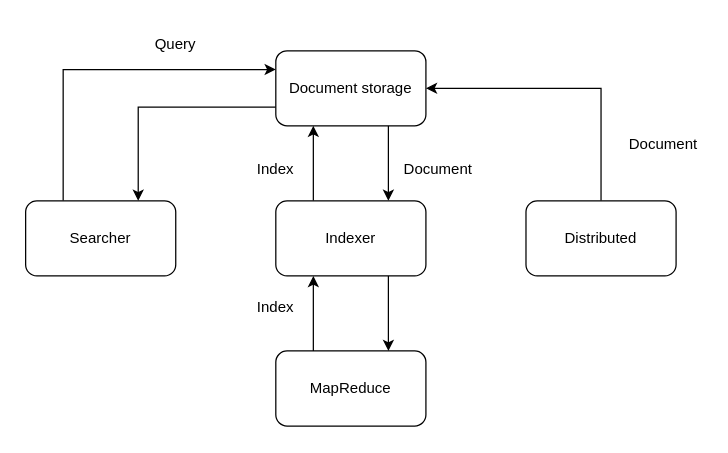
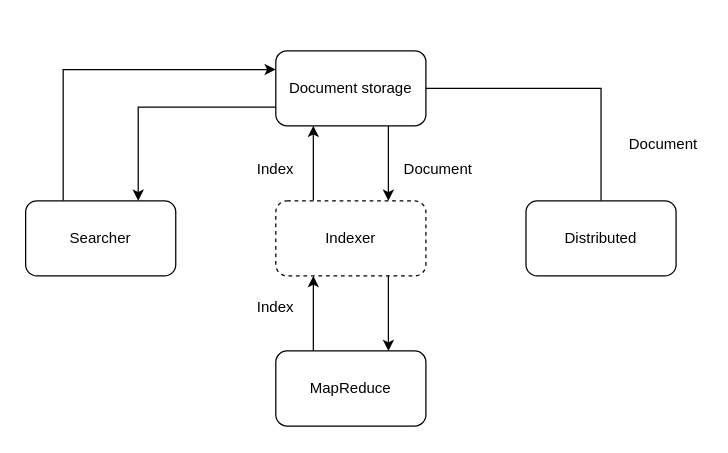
  <mxCell id="0" />
  <mxCell id="1" parent="0" />
  <mxCell id="2" style="edgeStyle=orthogonalEdgeStyle;rounded=0;orthogonalLoop=1;jettySize=auto;html=1;exitX=0.25;exitY=0;exitDx=0;exitDy=0;entryX=0;entryY=0.25;entryDx=0;entryDy=0;" edge="1" parent="1" source="3" target="6"><mxGeometry relative="1" as="geometry" /></mxCell>
  <mxCell id="3" value="Searcher" style="rounded=1;whiteSpace=wrap;html=1;" vertex="1" parent="1"><mxGeometry x="20" y="160" width="120" height="60" as="geometry" /></mxCell>
  <mxCell id="4" style="edgeStyle=orthogonalEdgeStyle;rounded=0;orthogonalLoop=1;jettySize=auto;html=1;exitX=0.75;exitY=1;exitDx=0;exitDy=0;entryX=0.75;entryY=0;entryDx=0;entryDy=0;" edge="1" parent="1" source="6" target="9"><mxGeometry relative="1" as="geometry" /></mxCell>
  <mxCell id="5" style="edgeStyle=orthogonalEdgeStyle;rounded=0;orthogonalLoop=1;jettySize=auto;html=1;exitX=0;exitY=0.75;exitDx=0;exitDy=0;entryX=0.75;entryY=0;entryDx=0;entryDy=0;" edge="1" parent="1" source="6" target="3"><mxGeometry relative="1" as="geometry" /></mxCell>
  <mxCell id="6" value="Document storage" style="rounded=1;whiteSpace=wrap;html=1;" vertex="1" parent="1"><mxGeometry x="220" y="40" width="120" height="60" as="geometry" /></mxCell>
  <mxCell id="7" style="edgeStyle=orthogonalEdgeStyle;rounded=0;orthogonalLoop=1;jettySize=auto;html=1;exitX=0.25;exitY=0;exitDx=0;exitDy=0;entryX=0.25;entryY=1;entryDx=0;entryDy=0;" edge="1" parent="1" source="9" target="6"><mxGeometry relative="1" as="geometry" /></mxCell>
  <mxCell id="8" style="edgeStyle=orthogonalEdgeStyle;rounded=0;orthogonalLoop=1;jettySize=auto;html=1;exitX=0.75;exitY=1;exitDx=0;exitDy=0;entryX=0.75;entryY=0;entryDx=0;entryDy=0;" edge="1" parent="1" source="9" target="13"><mxGeometry relative="1" as="geometry" /></mxCell>
- <mxCell id="9" value="Indexer" style="rounded=1;whiteSpace=wrap;html=1;" vertex="1" parent="1"><mxGeometry x="220" y="160" width="120" height="60" as="geometry" /></mxCell>
- <mxCell id="10" style="edgeStyle=orthogonalEdgeStyle;rounded=0;orthogonalLoop=1;jettySize=auto;html=1;exitX=0.5;exitY=0;exitDx=0;exitDy=0;entryX=1;entryY=0.5;entryDx=0;entryDy=0;" edge="1" parent="1" source="11" target="6"><mxGeometry relative="1" as="geometry" /></mxCell>
+ <mxCell id="9" value="Indexer" style="rounded=1;whiteSpace=wrap;html=1;dashed=1;" vertex="1" parent="1"><mxGeometry x="220" y="160" width="120" height="60" as="geometry" /></mxCell>
+ <mxCell id="10" style="edgeStyle=orthogonalEdgeStyle;rounded=0;orthogonalLoop=1;jettySize=auto;html=1;exitX=0.5;exitY=0;exitDx=0;exitDy=0;entryX=1;entryY=0.5;entryDx=0;entryDy=0;endArrow=none;" edge="1" parent="1" source="11" target="6"><mxGeometry relative="1" as="geometry" /></mxCell>
  <mxCell id="11" value="Distributed" style="rounded=1;whiteSpace=wrap;html=1;" vertex="1" parent="1"><mxGeometry x="420" y="160" width="120" height="60" as="geometry" /></mxCell>
  <mxCell id="12" style="edgeStyle=orthogonalEdgeStyle;rounded=0;orthogonalLoop=1;jettySize=auto;html=1;exitX=0.25;exitY=0;exitDx=0;exitDy=0;entryX=0.25;entryY=1;entryDx=0;entryDy=0;" edge="1" parent="1" source="13" target="9"><mxGeometry relative="1" as="geometry" /></mxCell>
  <mxCell id="13" value="MapReduce" style="rounded=1;whiteSpace=wrap;html=1;" vertex="1" parent="1"><mxGeometry x="220" y="280" width="120" height="60" as="geometry" /></mxCell>
- <mxCell id="14" value="Query" style="text;html=1;strokeColor=none;fillColor=none;align=center;verticalAlign=middle;whiteSpace=wrap;rounded=0;" vertex="1" parent="1"><mxGeometry x="110" y="20" width="60" height="30" as="geometry" /></mxCell>
  <mxCell id="15" value="Index" style="text;html=1;strokeColor=none;fillColor=none;align=center;verticalAlign=middle;whiteSpace=wrap;rounded=0;" vertex="1" parent="1"><mxGeometry x="190" y="120" width="60" height="30" as="geometry" /></mxCell>
  <mxCell id="16" value="Document" style="text;html=1;strokeColor=none;fillColor=none;align=center;verticalAlign=middle;whiteSpace=wrap;rounded=0;" vertex="1" parent="1"><mxGeometry x="320" y="120" width="60" height="30" as="geometry" /></mxCell>
  <mxCell id="17" value="Index" style="text;html=1;strokeColor=none;fillColor=none;align=center;verticalAlign=middle;whiteSpace=wrap;rounded=0;" vertex="1" parent="1"><mxGeometry x="190" y="230" width="60" height="30" as="geometry" /></mxCell>
  <mxCell id="18" value="Document" style="text;html=1;strokeColor=none;fillColor=none;align=center;verticalAlign=middle;whiteSpace=wrap;rounded=0;" vertex="1" parent="1"><mxGeometry x="500" y="100" width="60" height="30" as="geometry" /></mxCell>
